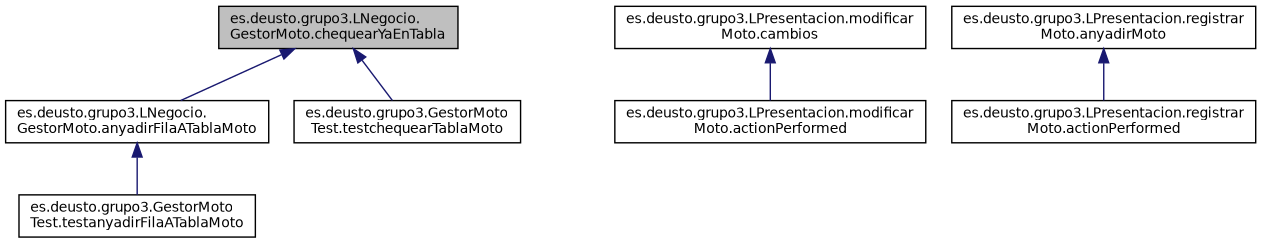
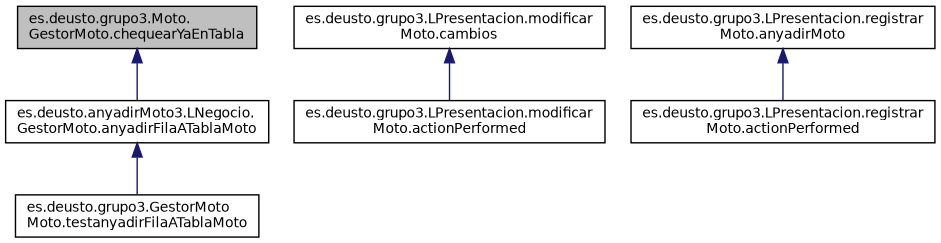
  digraph {
    rankdir=TB
    node [color=black fillcolor=white fontname=Helvetica fontsize=10 shape=record style=filled]
    edge [color=midnightblue dir=back fontname=Helvetica fontsize=10 labelfontname=Helvetica labelfontsize=10 style=solid]
-   n1 [fillcolor=grey75 fontcolor=black height=0.2 label="es.deusto.grupo3.LNegocio.\lGestorMoto.chequearYaEnTabla" width=0.4]
-   n2 [height=0.2 label="es.deusto.grupo3.LNegocio.\lGestorMoto.anyadirFilaATablaMoto" width=0.4]
-   n3 [height=0.2 label="es.deusto.grupo3.GestorMoto\lTest.testchequearTablaMoto" width=0.4]
-   n4 [height=0.2 label="es.deusto.grupo3.GestorMoto\lTest.testanyadirFilaATablaMoto" width=0.4]
+   n1 [fillcolor=grey75 fontcolor=black height=0.2 label="es.deusto.grupo3.Moto.\lGestorMoto.chequearYaEnTabla" width=0.4]
+   n2 [height=0.2 label="es.deusto.anyadirMoto3.LNegocio.\lGestorMoto.anyadirFilaATablaMoto" width=0.4]
+   n4 [height=0.2 label="es.deusto.grupo3.GestorMoto\lMoto.testanyadirFilaATablaMoto" width=0.4]
    n5 [height=0.2 label="es.deusto.grupo3.LPresentacion.modificar\lMoto.cambios" width=0.4]
    n6 [height=0.2 label="es.deusto.grupo3.LPresentacion.modificar\lMoto.actionPerformed" width=0.4]
    n7 [height=0.2 label="es.deusto.grupo3.LPresentacion.registrar\lMoto.anyadirMoto" width=0.4]
    n8 [height=0.2 label="es.deusto.grupo3.LPresentacion.registrar\lMoto.actionPerformed" width=0.4]
    n1 -> n2
-   n1 -> n3
    n2 -> n4
    n5 -> n6
    n7 -> n8
  }
